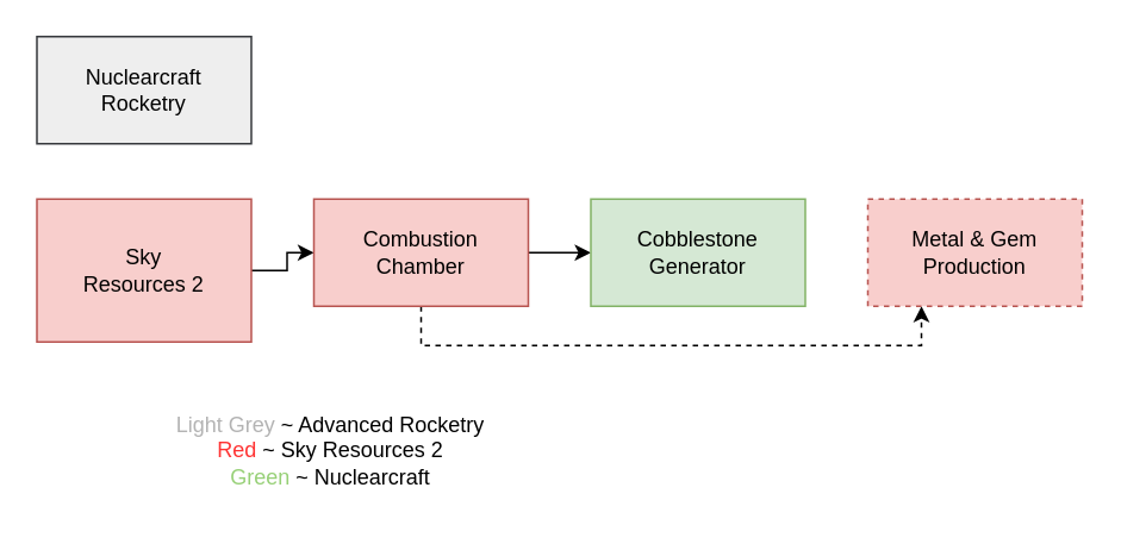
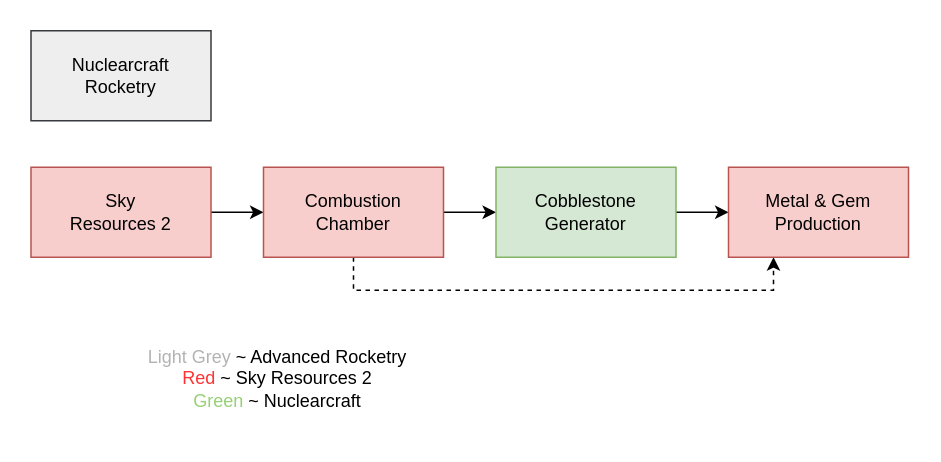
  <mxCell id="0" />
  <mxCell id="1" parent="0" />
  <mxCell id="2" value="Nuclearcraft&lt;br&gt;Rocketry" style="rounded=0;whiteSpace=wrap;html=1;fillColor=#eeeeee;strokeColor=#36393d;" parent="1" vertex="1"><mxGeometry x="20" y="20" width="120" height="60" as="geometry" /></mxCell>
  <mxCell id="3" value="" style="edgeStyle=orthogonalEdgeStyle;rounded=0;orthogonalLoop=1;jettySize=auto;html=1;" parent="1" source="4" target="7" edge="1"><mxGeometry relative="1" as="geometry" /></mxCell>
- <mxCell id="4" value="Sky&lt;br&gt;Resources 2" style="rounded=0;whiteSpace=wrap;html=1;fillColor=#f8cecc;strokeColor=#b85450;" parent="1" vertex="1"><mxGeometry x="20" y="111" width="120" height="80" as="geometry" /></mxCell>
+ <mxCell id="4" value="Sky&lt;br&gt;Resources 2" style="rounded=0;whiteSpace=wrap;html=1;fillColor=#f8cecc;strokeColor=#b85450;" parent="1" vertex="1"><mxGeometry x="20" y="111" width="120" height="60" as="geometry" /></mxCell>
  <mxCell id="5" value="" style="edgeStyle=orthogonalEdgeStyle;rounded=0;orthogonalLoop=1;jettySize=auto;html=1;" parent="1" source="7" target="9" edge="1"><mxGeometry relative="1" as="geometry" /></mxCell>
  <mxCell id="6" value="" style="edgeStyle=orthogonalEdgeStyle;rounded=0;orthogonalLoop=1;jettySize=auto;html=1;fontColor=#97D077;entryX=0.25;entryY=1;entryDx=0;entryDy=0;dashed=1;" parent="1" source="7" target="11" edge="1"><mxGeometry relative="1" as="geometry"><Array as="points"><mxPoint x="235" y="193" /><mxPoint x="515" y="193" /></Array></mxGeometry></mxCell>
  <mxCell id="7" value="Combustion&lt;br&gt;Chamber" style="rounded=0;whiteSpace=wrap;html=1;fillColor=#f8cecc;strokeColor=#b85450;" parent="1" vertex="1"><mxGeometry x="175" y="111" width="120" height="60" as="geometry" /></mxCell>
+ <mxCell id="8" value="" style="edgeStyle=orthogonalEdgeStyle;rounded=0;orthogonalLoop=1;jettySize=auto;html=1;fontColor=#97D077;" parent="1" source="9" target="11" edge="1"><mxGeometry relative="1" as="geometry" /></mxCell>
  <mxCell id="9" value="Cobblestone&lt;br&gt;Generator" style="rounded=0;whiteSpace=wrap;html=1;fillColor=#d5e8d4;strokeColor=#82b366;" parent="1" vertex="1"><mxGeometry x="330" y="111" width="120" height="60" as="geometry" /></mxCell>
  <mxCell id="10" value="&lt;font color=&quot;#b3b3b3&quot;&gt;Light Grey&lt;/font&gt; ~ Advanced Rocketry&lt;br&gt;&lt;font color=&quot;#ff3333&quot;&gt;Red&lt;/font&gt; ~ Sky Resources 2&lt;br&gt;&lt;font color=&quot;#97d077&quot;&gt;Green &lt;/font&gt;~ Nuclearcraft" style="text;html=1;strokeColor=none;fillColor=none;align=center;verticalAlign=middle;whiteSpace=wrap;rounded=0;" parent="1" vertex="1"><mxGeometry x="23" y="218" width="323" height="68" as="geometry" /></mxCell>
- <mxCell id="11" value="Metal &amp;amp; Gem&lt;br&gt;Production" style="rounded=0;whiteSpace=wrap;html=1;fillColor=#f8cecc;strokeColor=#b85450;dashed=1;" parent="1" vertex="1"><mxGeometry x="485" y="111" width="120" height="60" as="geometry" /></mxCell>
+ <mxCell id="11" value="Metal &amp;amp; Gem&lt;br&gt;Production" style="rounded=0;whiteSpace=wrap;html=1;fillColor=#f8cecc;strokeColor=#b85450;" parent="1" vertex="1"><mxGeometry x="485" y="111" width="120" height="60" as="geometry" /></mxCell>
